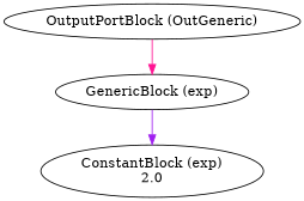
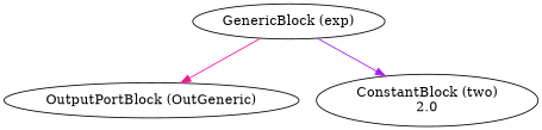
  digraph {
    n1 [label="OutputPortBlock (OutGeneric)"]
    n2 [label="GenericBlock (exp)"]
-   n3 [label="ConstantBlock (exp)\n2.0"]
-   n1 -> n2 [color=deeppink]
+   n3 [label="ConstantBlock (two)\n2.0"]
+   n2 -> n1 [color=deeppink]
    n2 -> n3 [color=purple]
  }
